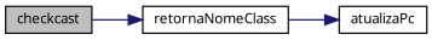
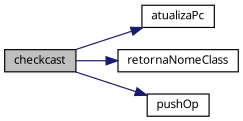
  digraph {
    fontname="Noto Sans"
    rankdir=LR
    node [color=black fillcolor=white fontname="Noto Sans" fontsize=10 shape=record style=filled]
    edge [color=midnightblue fontname="Noto Sans" fontsize=10 labelfontname=Helvetica labelfontsize=10 style=solid]
    n1 [fillcolor=grey75 fontcolor=black height=0.2 label=checkcast width=0.4]
    n2 [height=0.2 label=atualizaPc width=0.4]
    n3 [height=0.2 label=retornaNomeClass width=0.4]
-   n3 -> n2
+   n4 [height=0.2 label=pushOp width=0.4]
+   n1 -> n2
    n1 -> n3
+   n1 -> n4
  }
